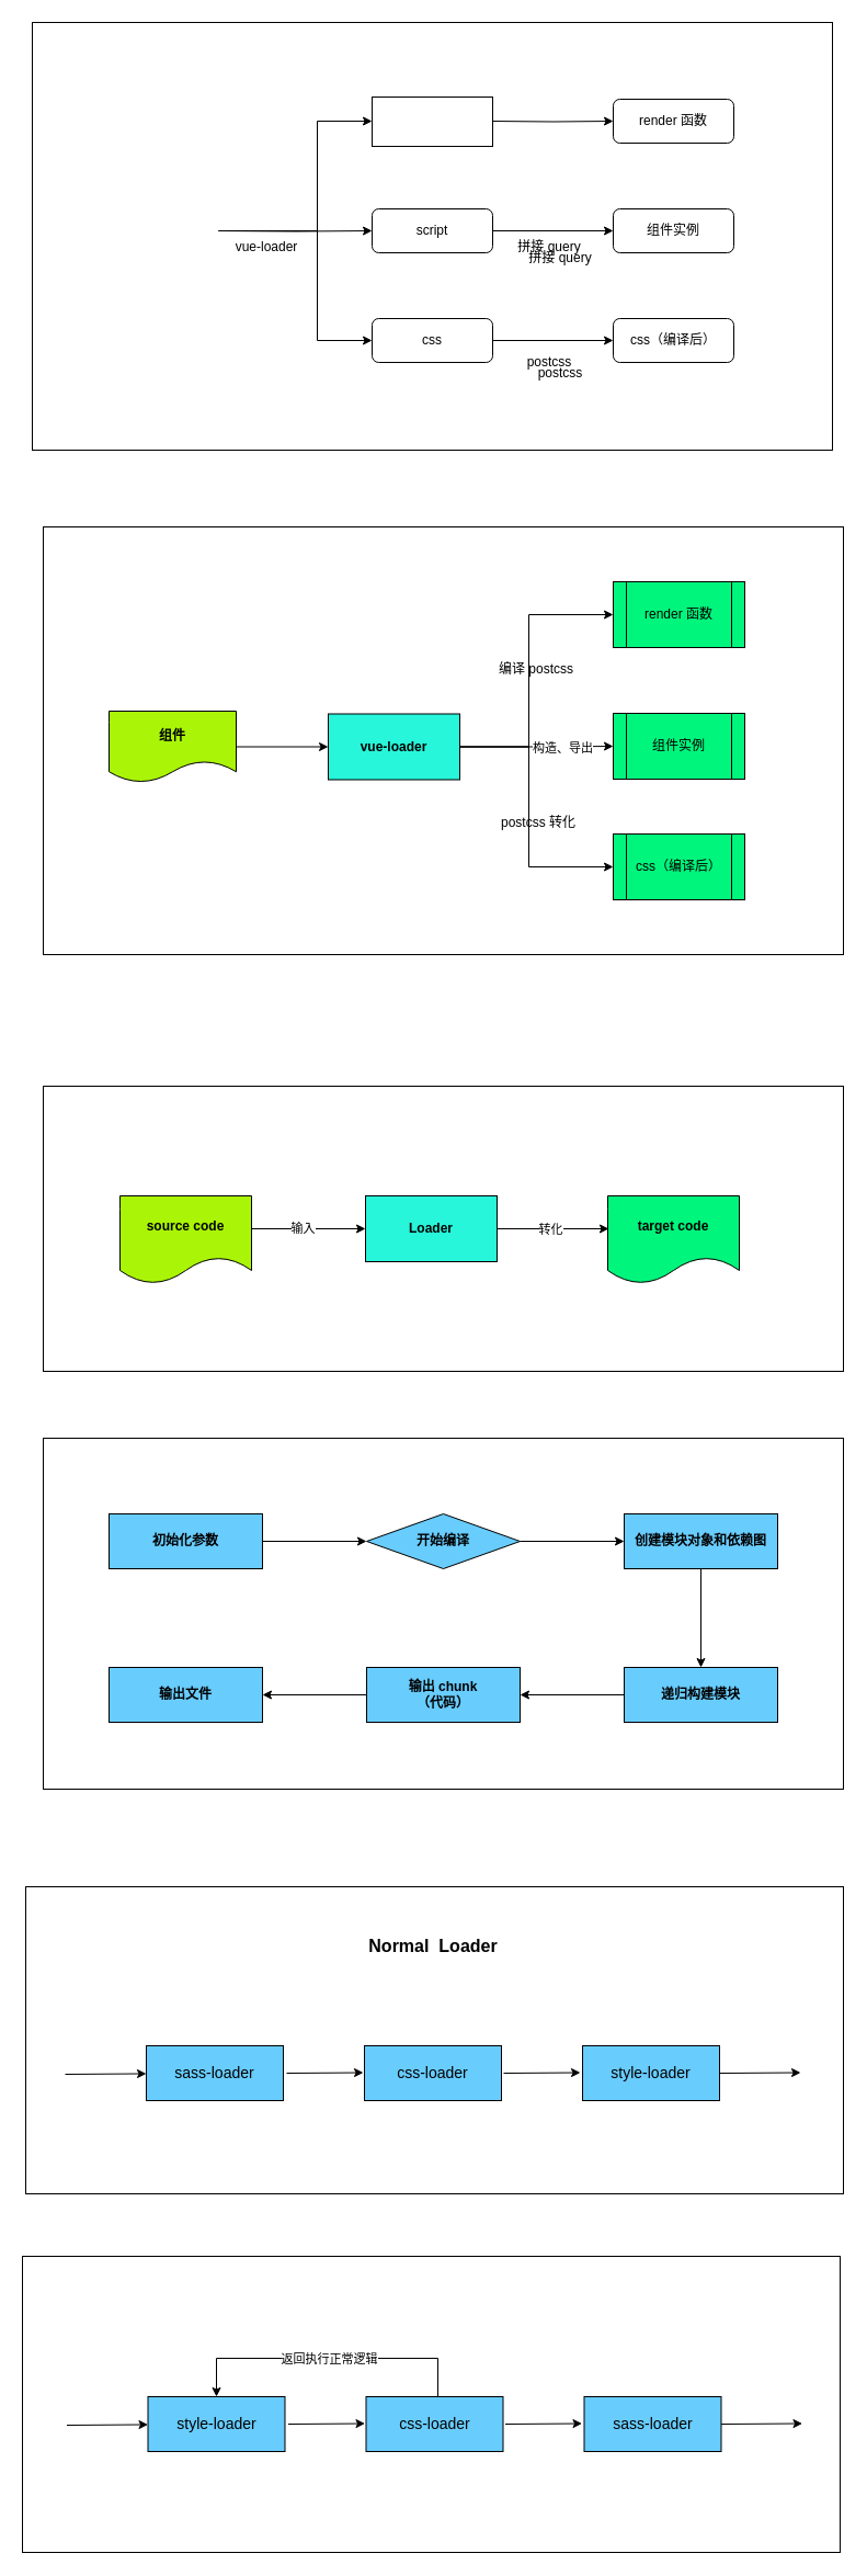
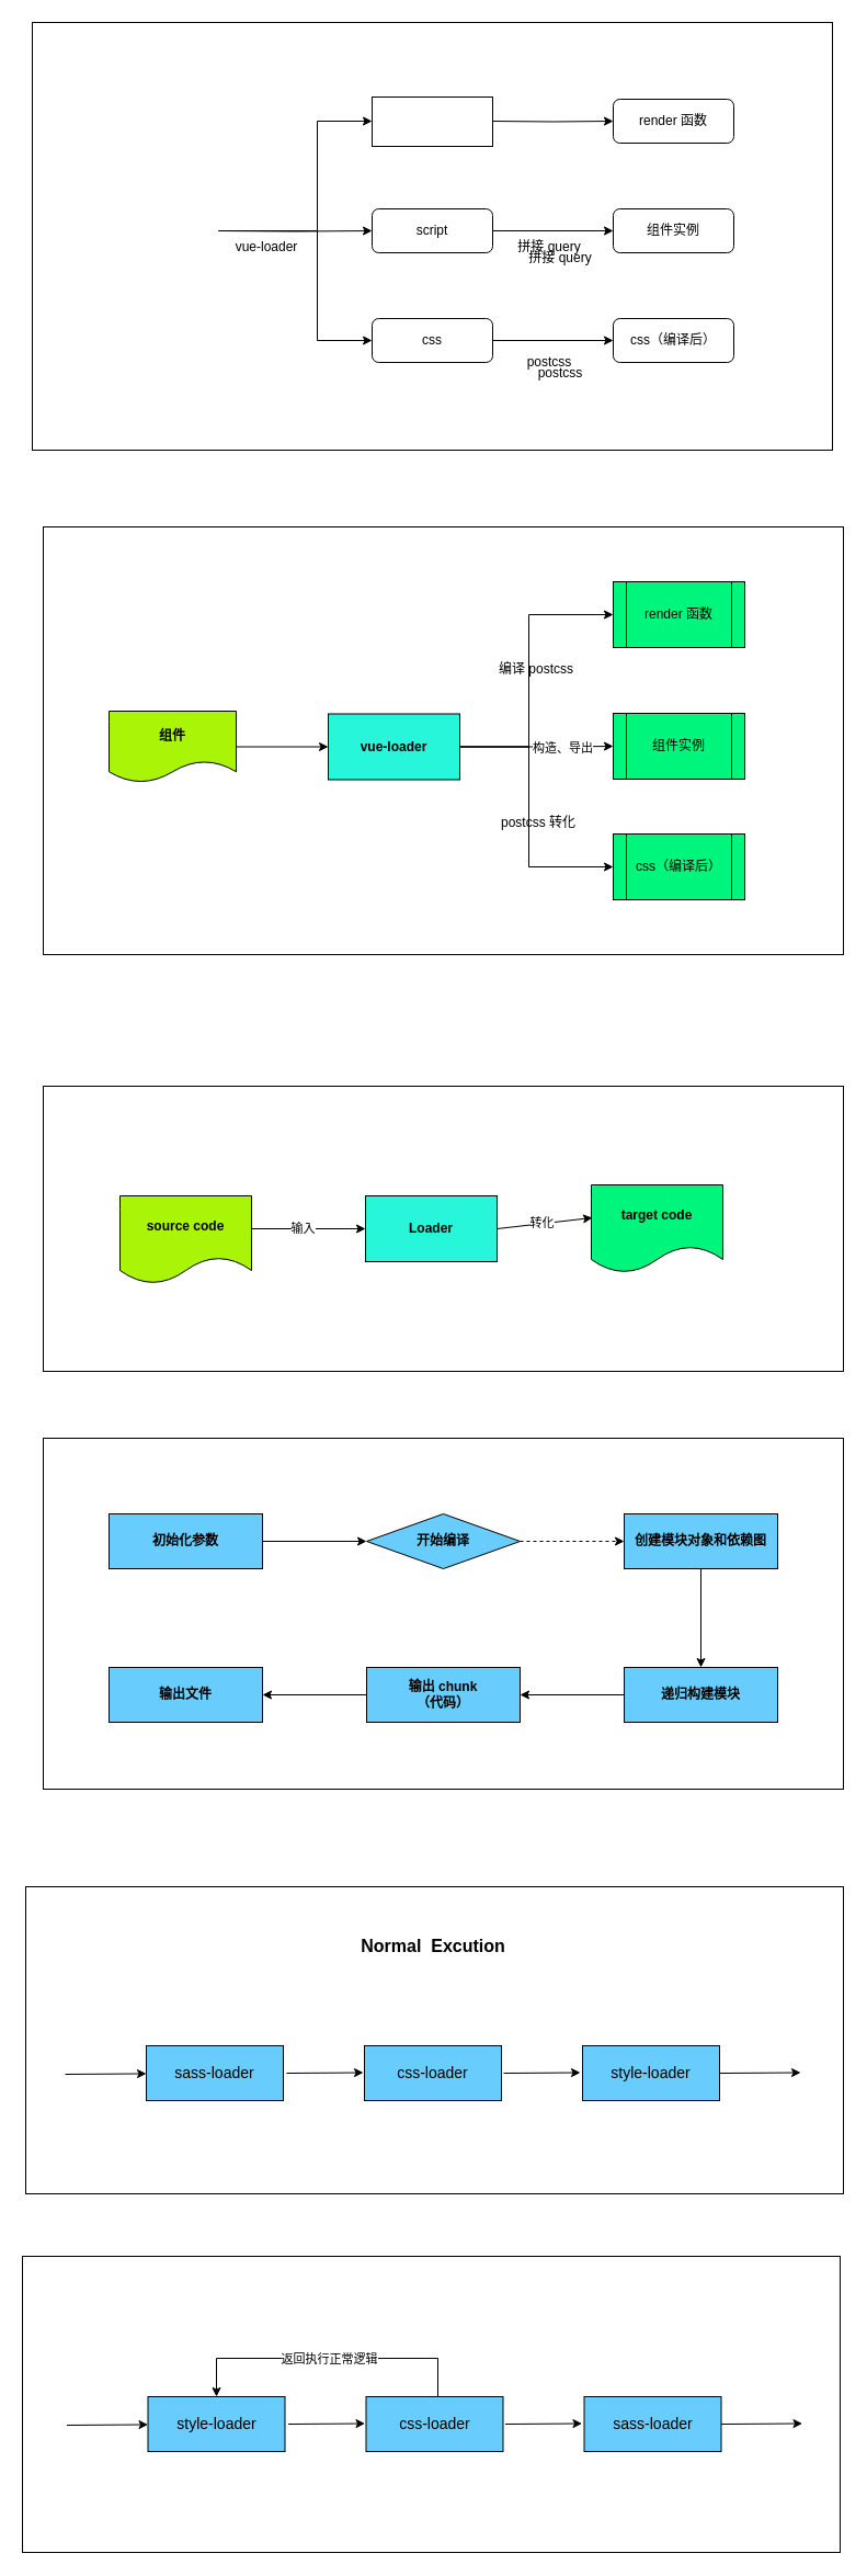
  <mxCell id="0" />
  <mxCell id="1" parent="0" />
  <mxCell id="2" value="" style="rounded=0;whiteSpace=wrap;html=1;" parent="1" vertex="1"><mxGeometry x="29" y="20" width="730" height="390" as="geometry" /></mxCell>
  <mxCell id="3" style="edgeStyle=orthogonalEdgeStyle;rounded=0;orthogonalLoop=1;jettySize=auto;html=1;exitX=1;exitY=0.5;exitDx=0;exitDy=0;entryX=0;entryY=0.5;entryDx=0;entryDy=0;" parent="1" target="8" edge="1"><mxGeometry relative="1" as="geometry"><mxPoint x="199" y="210" as="sourcePoint" /></mxGeometry></mxCell>
  <mxCell id="4" style="edgeStyle=orthogonalEdgeStyle;rounded=0;orthogonalLoop=1;jettySize=auto;html=1;exitX=1;exitY=0.5;exitDx=0;exitDy=0;entryX=0;entryY=0.5;entryDx=0;entryDy=0;" parent="1" edge="1"><mxGeometry relative="1" as="geometry"><mxPoint x="199" y="210" as="sourcePoint" /><mxPoint x="339" y="110" as="targetPoint" /><Array as="points"><mxPoint x="289" y="210" /><mxPoint x="289" y="110" /></Array></mxGeometry></mxCell>
  <mxCell id="5" style="edgeStyle=orthogonalEdgeStyle;rounded=0;orthogonalLoop=1;jettySize=auto;html=1;exitX=1;exitY=0.5;exitDx=0;exitDy=0;entryX=0;entryY=0.5;entryDx=0;entryDy=0;" parent="1" target="10" edge="1"><mxGeometry relative="1" as="geometry"><mxPoint x="199" y="210" as="sourcePoint" /><Array as="points"><mxPoint x="289" y="210" /><mxPoint x="289" y="310" /></Array></mxGeometry></mxCell>
  <mxCell id="6" style="edgeStyle=orthogonalEdgeStyle;rounded=0;orthogonalLoop=1;jettySize=auto;html=1;exitX=1;exitY=0.5;exitDx=0;exitDy=0;" parent="1" target="11" edge="1"><mxGeometry relative="1" as="geometry"><mxPoint x="449" y="110" as="sourcePoint" /></mxGeometry></mxCell>
  <mxCell id="7" style="edgeStyle=orthogonalEdgeStyle;rounded=0;orthogonalLoop=1;jettySize=auto;html=1;exitX=1;exitY=0.5;exitDx=0;exitDy=0;entryX=0;entryY=0.5;entryDx=0;entryDy=0;" parent="1" source="8" target="12" edge="1"><mxGeometry relative="1" as="geometry" /></mxCell>
  <mxCell id="8" value="script" style="rounded=1;whiteSpace=wrap;html=1;" parent="1" vertex="1"><mxGeometry x="339" y="190" width="110" height="40" as="geometry" /></mxCell>
  <mxCell id="9" style="edgeStyle=orthogonalEdgeStyle;rounded=0;orthogonalLoop=1;jettySize=auto;html=1;exitX=1;exitY=0.5;exitDx=0;exitDy=0;entryX=0;entryY=0.5;entryDx=0;entryDy=0;" parent="1" source="10" target="13" edge="1"><mxGeometry relative="1" as="geometry" /></mxCell>
  <mxCell id="10" value="css" style="rounded=1;whiteSpace=wrap;html=1;" parent="1" vertex="1"><mxGeometry x="339" y="290" width="110" height="40" as="geometry" /></mxCell>
  <mxCell id="11" value="render 函数" style="rounded=1;whiteSpace=wrap;html=1;" parent="1" vertex="1"><mxGeometry x="559" y="90" width="110" height="40" as="geometry" /></mxCell>
  <mxCell id="12" value="组件实例" style="rounded=1;whiteSpace=wrap;html=1;" parent="1" vertex="1"><mxGeometry x="559" y="190" width="110" height="40" as="geometry" /></mxCell>
  <mxCell id="13" value="css（编译后）" style="rounded=1;whiteSpace=wrap;html=1;" parent="1" vertex="1"><mxGeometry x="559" y="290" width="110" height="40" as="geometry" /></mxCell>
  <mxCell id="14" value="postcss" style="text;html=1;strokeColor=none;fillColor=none;align=center;verticalAlign=middle;whiteSpace=wrap;rounded=0;" parent="1" vertex="1"><mxGeometry x="481" y="320" width="40" height="20" as="geometry" /></mxCell>
  <mxCell id="15" value="拼接 query" style="text;html=1;strokeColor=none;fillColor=none;align=center;verticalAlign=middle;whiteSpace=wrap;rounded=0;" parent="1" vertex="1"><mxGeometry x="467" y="215" width="68" height="20" as="geometry" /></mxCell>
  <mxCell id="16" value="" style="rounded=0;whiteSpace=wrap;html=1;" parent="1" vertex="1"><mxGeometry x="39" y="480" width="730" height="390" as="geometry" /></mxCell>
  <mxCell id="17" value="vue-loader" style="text;html=1;strokeColor=none;fillColor=none;align=center;verticalAlign=middle;whiteSpace=wrap;rounded=0;" parent="1" vertex="1"><mxGeometry x="203" y="215" width="80" height="20" as="geometry" /></mxCell>
  <mxCell id="18" style="edgeStyle=orthogonalEdgeStyle;rounded=0;orthogonalLoop=1;jettySize=auto;html=1;exitX=0.5;exitY=1;exitDx=0;exitDy=0;" parent="1" source="17" target="17" edge="1"><mxGeometry relative="1" as="geometry" /></mxCell>
  <mxCell id="19" value="" style="rounded=0;whiteSpace=wrap;html=1;" parent="1" vertex="1"><mxGeometry x="339" y="88" width="110" height="45" as="geometry" /></mxCell>
  <mxCell id="20" style="edgeStyle=orthogonalEdgeStyle;rounded=0;orthogonalLoop=1;jettySize=auto;html=1;exitX=1;exitY=0.5;exitDx=0;exitDy=0;entryX=0;entryY=0.5;entryDx=0;entryDy=0;" parent="1" source="21" target="26" edge="1"><mxGeometry relative="1" as="geometry" /></mxCell>
  <mxCell id="21" value="&lt;b&gt;组件&lt;/b&gt;" style="shape=document;whiteSpace=wrap;html=1;boundedLbl=1;fillColor=#AAF507;" parent="1" vertex="1"><mxGeometry x="99" y="648" width="116" height="65" as="geometry" /></mxCell>
  <mxCell id="22" style="edgeStyle=orthogonalEdgeStyle;rounded=0;orthogonalLoop=1;jettySize=auto;html=1;exitX=1;exitY=0.5;exitDx=0;exitDy=0;entryX=0;entryY=0.5;entryDx=0;entryDy=0;" parent="1" source="26" target="28" edge="1"><mxGeometry relative="1" as="geometry" /></mxCell>
  <mxCell id="23" value="构造、导出" style="edgeLabel;html=1;align=center;verticalAlign=middle;resizable=0;points=[];" parent="22" vertex="1" connectable="0"><mxGeometry x="0.339" y="-1" relative="1" as="geometry"><mxPoint as="offset" /></mxGeometry></mxCell>
  <mxCell id="24" style="edgeStyle=orthogonalEdgeStyle;rounded=0;orthogonalLoop=1;jettySize=auto;html=1;exitX=1;exitY=0.5;exitDx=0;exitDy=0;entryX=0;entryY=0.5;entryDx=0;entryDy=0;" parent="1" source="26" target="27" edge="1"><mxGeometry relative="1" as="geometry"><mxPoint x="432" y="680" as="sourcePoint" /><mxPoint x="562" y="560" as="targetPoint" /><Array as="points"><mxPoint x="482" y="681" /><mxPoint x="482" y="560" /></Array></mxGeometry></mxCell>
  <mxCell id="25" style="edgeStyle=orthogonalEdgeStyle;rounded=0;orthogonalLoop=1;jettySize=auto;html=1;exitX=1;exitY=0.5;exitDx=0;exitDy=0;entryX=0;entryY=0.5;entryDx=0;entryDy=0;" parent="1" source="26" edge="1"><mxGeometry relative="1" as="geometry"><mxPoint x="432" y="680" as="sourcePoint" /><mxPoint x="559" y="790" as="targetPoint" /><Array as="points"><mxPoint x="482" y="681" /><mxPoint x="482" y="790" /></Array></mxGeometry></mxCell>
  <mxCell id="26" value="&lt;b&gt;vue-loader&lt;/b&gt;" style="rounded=0;whiteSpace=wrap;html=1;fillColor=#27F6DA;" parent="1" vertex="1"><mxGeometry x="299" y="650.5" width="120" height="60" as="geometry" /></mxCell>
  <mxCell id="27" value="&lt;span&gt;render 函数&lt;/span&gt;" style="shape=process;whiteSpace=wrap;html=1;backgroundOutline=1;fillColor=#00F57C;" parent="1" vertex="1"><mxGeometry x="559" y="530" width="120" height="60" as="geometry" /></mxCell>
  <mxCell id="28" value="&lt;span&gt;组件实例&lt;/span&gt;" style="shape=process;whiteSpace=wrap;html=1;backgroundOutline=1;fillColor=#00F57C;" parent="1" vertex="1"><mxGeometry x="559" y="650" width="120" height="60" as="geometry" /></mxCell>
  <mxCell id="29" value="&lt;span&gt;css（编译后）&lt;/span&gt;" style="shape=process;whiteSpace=wrap;html=1;backgroundOutline=1;fillColor=#00F57C;" parent="1" vertex="1"><mxGeometry x="559" y="760" width="120" height="60" as="geometry" /></mxCell>
  <mxCell id="30" value="编译 postcss" style="text;html=1;strokeColor=none;fillColor=none;align=center;verticalAlign=middle;whiteSpace=wrap;rounded=0;" parent="1" vertex="1"><mxGeometry x="449" y="600" width="80" height="20" as="geometry" /></mxCell>
  <mxCell id="31" value="拼接 query" style="text;html=1;strokeColor=none;fillColor=none;align=center;verticalAlign=middle;whiteSpace=wrap;rounded=0;" parent="1" vertex="1"><mxGeometry x="477" y="225" width="68" height="20" as="geometry" /></mxCell>
  <mxCell id="32" value="postcss" style="text;html=1;strokeColor=none;fillColor=none;align=center;verticalAlign=middle;whiteSpace=wrap;rounded=0;" parent="1" vertex="1"><mxGeometry x="491" y="330" width="40" height="20" as="geometry" /></mxCell>
  <mxCell id="33" value="postcss 转化" style="text;html=1;strokeColor=none;fillColor=none;align=center;verticalAlign=middle;whiteSpace=wrap;rounded=0;" parent="1" vertex="1"><mxGeometry x="453" y="740" width="76" height="20" as="geometry" /></mxCell>
  <mxCell id="34" value="" style="rounded=0;whiteSpace=wrap;html=1;" parent="1" vertex="1"><mxGeometry x="39" y="990" width="730" height="260" as="geometry" /></mxCell>
  <mxCell id="35" value="输入" style="edgeStyle=orthogonalEdgeStyle;rounded=0;orthogonalLoop=1;jettySize=auto;html=1;exitX=1;exitY=0.5;exitDx=0;exitDy=0;entryX=0;entryY=0.5;entryDx=0;entryDy=0;" parent="1" source="36" target="39" edge="1"><mxGeometry relative="1" as="geometry"><Array as="points"><mxPoint x="229" y="1120" /></Array></mxGeometry></mxCell>
  <mxCell id="36" value="&lt;b&gt;source code&lt;/b&gt;" style="shape=document;whiteSpace=wrap;html=1;boundedLbl=1;fillColor=#AAF507;" parent="1" vertex="1"><mxGeometry x="109" y="1090" width="120" height="80" as="geometry" /></mxCell>
  <mxCell id="37" style="rounded=0;orthogonalLoop=1;jettySize=auto;html=1;exitX=1;exitY=0.5;exitDx=0;exitDy=0;entryX=0.008;entryY=0.375;entryDx=0;entryDy=0;entryPerimeter=0;" parent="1" source="39" target="40" edge="1"><mxGeometry relative="1" as="geometry" /></mxCell>
  <mxCell id="38" value="转化" style="edgeLabel;html=1;align=center;verticalAlign=middle;resizable=0;points=[];" parent="37" vertex="1" connectable="0"><mxGeometry x="0.02" y="-2" relative="1" as="geometry"><mxPoint x="-4" y="-2" as="offset" /></mxGeometry></mxCell>
  <mxCell id="39" value="&lt;b&gt;Loader&lt;/b&gt;" style="rounded=0;whiteSpace=wrap;html=1;fillColor=#27F6DA;" parent="1" vertex="1"><mxGeometry x="333" y="1090" width="120" height="60" as="geometry" /></mxCell>
- <mxCell id="40" value="&lt;b&gt;target code&lt;/b&gt;" style="shape=document;whiteSpace=wrap;html=1;boundedLbl=1;fillColor=#00F57C;" parent="1" vertex="1"><mxGeometry x="554" y="1090" width="120" height="80" as="geometry" /></mxCell>
+ <mxCell id="40" value="&lt;b&gt;target code&lt;/b&gt;" style="shape=document;whiteSpace=wrap;html=1;boundedLbl=1;fillColor=#00F57C;" parent="1" vertex="1"><mxGeometry x="539" y="1080" width="120" height="80" as="geometry" /></mxCell>
  <mxCell id="41" value="" style="rounded=0;whiteSpace=wrap;html=1;" parent="1" vertex="1"><mxGeometry x="39" y="1311" width="730" height="320" as="geometry" /></mxCell>
  <mxCell id="42" style="edgeStyle=orthogonalEdgeStyle;rounded=0;orthogonalLoop=1;jettySize=auto;html=1;exitX=0.5;exitY=1;exitDx=0;exitDy=0;" parent="1" source="43" target="45" edge="1"><mxGeometry relative="1" as="geometry" /></mxCell>
  <mxCell id="43" value="&lt;b&gt;创建模块对象和依赖图&lt;/b&gt;" style="rounded=0;whiteSpace=wrap;html=1;fillColor=#68CCFD;" parent="1" vertex="1"><mxGeometry x="569" y="1380" width="140" height="50" as="geometry" /></mxCell>
  <mxCell id="44" style="edgeStyle=orthogonalEdgeStyle;rounded=0;orthogonalLoop=1;jettySize=auto;html=1;exitX=0;exitY=0.5;exitDx=0;exitDy=0;entryX=1;entryY=0.5;entryDx=0;entryDy=0;" parent="1" source="45" target="52" edge="1"><mxGeometry relative="1" as="geometry" /></mxCell>
  <mxCell id="45" value="&lt;b&gt;递归构建模块&lt;/b&gt;" style="rounded=0;whiteSpace=wrap;html=1;fillColor=#68CCFD;" parent="1" vertex="1"><mxGeometry x="569" y="1520" width="140" height="50" as="geometry" /></mxCell>
- <mxCell id="46" style="edgeStyle=orthogonalEdgeStyle;rounded=0;orthogonalLoop=1;jettySize=auto;html=1;exitX=1;exitY=0.5;exitDx=0;exitDy=0;" parent="1" source="47" target="43" edge="1"><mxGeometry relative="1" as="geometry" /></mxCell>
+ <mxCell id="46" style="edgeStyle=orthogonalEdgeStyle;rounded=0;orthogonalLoop=1;jettySize=auto;html=1;exitX=1;exitY=0.5;exitDx=0;exitDy=0;dashed=1;" parent="1" source="47" target="43" edge="1"><mxGeometry relative="1" as="geometry" /></mxCell>
  <mxCell id="47" value="&lt;b&gt;开始编译&lt;/b&gt;" style="rhombus;whiteSpace=wrap;html=1;fillColor=#68CCFD;" parent="1" vertex="1"><mxGeometry x="334" y="1380" width="140" height="50" as="geometry" /></mxCell>
  <mxCell id="48" style="edgeStyle=orthogonalEdgeStyle;rounded=0;orthogonalLoop=1;jettySize=auto;html=1;exitX=1;exitY=0.5;exitDx=0;exitDy=0;entryX=0;entryY=0.5;entryDx=0;entryDy=0;" parent="1" source="49" target="47" edge="1"><mxGeometry relative="1" as="geometry" /></mxCell>
  <mxCell id="49" value="&lt;b&gt;初始化参数&lt;/b&gt;" style="rounded=0;whiteSpace=wrap;html=1;fillColor=#68CCFD;" parent="1" vertex="1"><mxGeometry x="99" y="1380" width="140" height="50" as="geometry" /></mxCell>
  <mxCell id="50" value="&lt;b&gt;输出文件&lt;/b&gt;" style="rounded=0;whiteSpace=wrap;html=1;fillColor=#68CCFD;" parent="1" vertex="1"><mxGeometry x="99" y="1520" width="140" height="50" as="geometry" /></mxCell>
  <mxCell id="51" style="edgeStyle=orthogonalEdgeStyle;rounded=0;orthogonalLoop=1;jettySize=auto;html=1;exitX=0;exitY=0.5;exitDx=0;exitDy=0;entryX=1;entryY=0.5;entryDx=0;entryDy=0;" parent="1" source="52" target="50" edge="1"><mxGeometry relative="1" as="geometry" /></mxCell>
  <mxCell id="52" value="&lt;b&gt;输出 chunk&lt;br&gt;（代码）&lt;/b&gt;" style="rounded=0;whiteSpace=wrap;html=1;fillColor=#68CCFD;" parent="1" vertex="1"><mxGeometry x="334" y="1520" width="140" height="50" as="geometry" /></mxCell>
  <mxCell id="53" value="" style="rounded=0;whiteSpace=wrap;html=1;" parent="1" vertex="1"><mxGeometry x="23" y="1720" width="746" height="280" as="geometry" /></mxCell>
- <mxCell id="54" value="&lt;b&gt;&lt;font style=&quot;font-size: 16px&quot;&gt;Normal&amp;nbsp; Loader&lt;/font&gt;&lt;/b&gt;" style="text;html=1;strokeColor=none;fillColor=none;align=center;verticalAlign=middle;whiteSpace=wrap;rounded=0;" parent="1" vertex="1"><mxGeometry x="274.5" y="1764" width="240" height="20" as="geometry" /></mxCell>
+ <mxCell id="54" value="&lt;b&gt;&lt;font style=&quot;font-size: 16px&quot;&gt;Normal&amp;nbsp; Excution&lt;/font&gt;&lt;/b&gt;" style="text;html=1;strokeColor=none;fillColor=none;align=center;verticalAlign=middle;whiteSpace=wrap;rounded=0;" parent="1" vertex="1"><mxGeometry x="274.5" y="1764" width="240" height="20" as="geometry" /></mxCell>
  <mxCell id="55" value="&lt;font style=&quot;font-size: 14px&quot;&gt;sass-loader&lt;/font&gt;" style="rounded=0;whiteSpace=wrap;html=1;fillColor=#68CCFD;" parent="1" vertex="1"><mxGeometry x="133" y="1865" width="125" height="50" as="geometry" /></mxCell>
  <mxCell id="56" value="&lt;font style=&quot;font-size: 14px&quot;&gt;css-loader&lt;/font&gt;" style="rounded=0;whiteSpace=wrap;html=1;fillColor=#68CCFD;" parent="1" vertex="1"><mxGeometry x="332" y="1865" width="125" height="50" as="geometry" /></mxCell>
  <mxCell id="57" value="&lt;font style=&quot;font-size: 14px&quot;&gt;style-loader&lt;/font&gt;" style="rounded=0;whiteSpace=wrap;html=1;fillColor=#68CCFD;" parent="1" vertex="1"><mxGeometry x="531" y="1865" width="125" height="50" as="geometry" /></mxCell>
  <mxCell id="58" value="" style="endArrow=classic;html=1;" parent="1" target="55" edge="1"><mxGeometry width="50" height="50" relative="1" as="geometry"><mxPoint x="59" y="1891" as="sourcePoint" /><mxPoint x="29" y="1850" as="targetPoint" /></mxGeometry></mxCell>
  <mxCell id="59" value="" style="endArrow=classic;html=1;" parent="1" edge="1"><mxGeometry width="50" height="50" relative="1" as="geometry"><mxPoint x="261" y="1890.03" as="sourcePoint" /><mxPoint x="331" y="1889.502" as="targetPoint" /></mxGeometry></mxCell>
  <mxCell id="60" value="" style="endArrow=classic;html=1;" parent="1" edge="1"><mxGeometry width="50" height="50" relative="1" as="geometry"><mxPoint x="459" y="1890.03" as="sourcePoint" /><mxPoint x="529" y="1889.502" as="targetPoint" /></mxGeometry></mxCell>
  <mxCell id="61" value="" style="endArrow=classic;html=1;" parent="1" edge="1"><mxGeometry width="50" height="50" relative="1" as="geometry"><mxPoint x="656" y="1890.04" as="sourcePoint" /><mxPoint x="730" y="1889.498" as="targetPoint" /></mxGeometry></mxCell>
  <mxCell id="62" value="" style="rounded=0;whiteSpace=wrap;html=1;" parent="1" vertex="1"><mxGeometry x="20" y="2057" width="746" height="270" as="geometry" /></mxCell>
  <mxCell id="63" value="&lt;font style=&quot;font-size: 14px&quot;&gt;style-loader&lt;/font&gt;" style="rounded=0;whiteSpace=wrap;html=1;fillColor=#68CCFD;" parent="1" vertex="1"><mxGeometry x="134.5" y="2185" width="125" height="50" as="geometry" /></mxCell>
  <mxCell id="64" value="" style="edgeStyle=orthogonalEdgeStyle;rounded=0;orthogonalLoop=1;jettySize=auto;html=1;entryX=0.5;entryY=0;entryDx=0;entryDy=0;" edge="1" parent="1" source="66" target="63"><mxGeometry relative="1" as="geometry"><Array as="points"><mxPoint x="399" y="2150" /><mxPoint x="197" y="2150" /></Array></mxGeometry></mxCell>
  <mxCell id="65" value="返回执行正常逻辑" style="edgeLabel;html=1;align=center;verticalAlign=middle;resizable=0;points=[];" vertex="1" connectable="0" parent="64"><mxGeometry x="0.132" relative="1" as="geometry"><mxPoint x="19" as="offset" /></mxGeometry></mxCell>
  <mxCell id="66" value="&lt;font style=&quot;font-size: 14px&quot;&gt;css-loader&lt;/font&gt;" style="rounded=0;whiteSpace=wrap;html=1;fillColor=#68CCFD;" parent="1" vertex="1"><mxGeometry x="333.5" y="2185" width="125" height="50" as="geometry" /></mxCell>
  <mxCell id="67" value="&lt;font style=&quot;font-size: 14px&quot;&gt;sass-loader&lt;/font&gt;" style="rounded=0;whiteSpace=wrap;html=1;fillColor=#68CCFD;" parent="1" vertex="1"><mxGeometry x="532.5" y="2185" width="125" height="50" as="geometry" /></mxCell>
  <mxCell id="68" value="" style="endArrow=classic;html=1;" parent="1" target="63" edge="1"><mxGeometry width="50" height="50" relative="1" as="geometry"><mxPoint x="60.5" y="2211" as="sourcePoint" /><mxPoint x="30.5" y="2170" as="targetPoint" /></mxGeometry></mxCell>
  <mxCell id="69" value="" style="endArrow=classic;html=1;" parent="1" edge="1"><mxGeometry width="50" height="50" relative="1" as="geometry"><mxPoint x="262.5" y="2210.03" as="sourcePoint" /><mxPoint x="332.5" y="2209.502" as="targetPoint" /></mxGeometry></mxCell>
  <mxCell id="70" value="" style="endArrow=classic;html=1;" parent="1" edge="1"><mxGeometry width="50" height="50" relative="1" as="geometry"><mxPoint x="460.5" y="2210.03" as="sourcePoint" /><mxPoint x="530.5" y="2209.502" as="targetPoint" /></mxGeometry></mxCell>
  <mxCell id="71" value="" style="endArrow=classic;html=1;" parent="1" edge="1"><mxGeometry width="50" height="50" relative="1" as="geometry"><mxPoint x="657.5" y="2210.04" as="sourcePoint" /><mxPoint x="731.5" y="2209.498" as="targetPoint" /></mxGeometry></mxCell>
